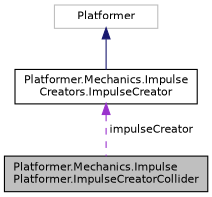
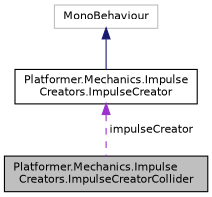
  digraph {
    node [color=black fillcolor=white fontname=Helvetica fontsize=10 shape=record style=filled]
    edge [dir=back fontname=Helvetica fontsize=10 labelfontname=Helvetica labelfontsize=10]
-   n1 [fillcolor=grey75 fontcolor=black height=0.2 label="Platformer.Mechanics.Impulse\lPlatformer.ImpulseCreatorCollider" width=0.4]
-   n2 [color=grey75 height=0.2 label=Platformer width=0.4]
+   n1 [fillcolor=grey75 fontcolor=black height=0.2 label="Platformer.Mechanics.Impulse\lCreators.ImpulseCreatorCollider" width=0.4]
+   n2 [color=grey75 height=0.2 label=MonoBehaviour width=0.4]
    n3 [height=0.2 label="Platformer.Mechanics.Impulse\lCreators.ImpulseCreator" width=0.4]
    n2 -> n3 [color=midnightblue style=solid]
    n3 -> n1 [color=darkorchid3 label=" impulseCreator" style=dashed]
  }
